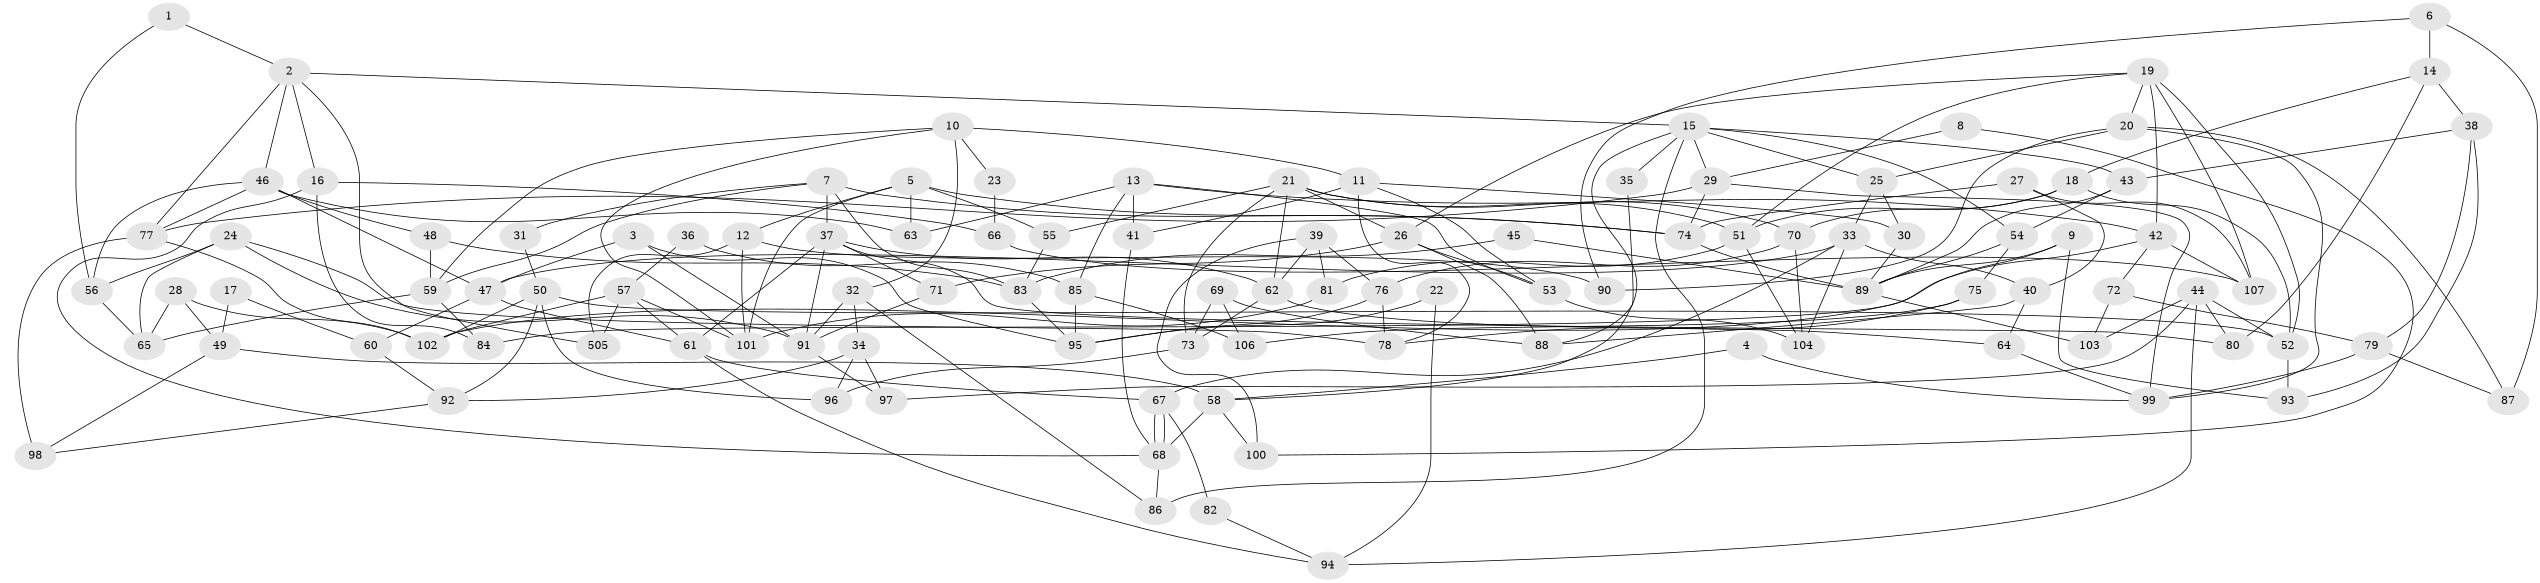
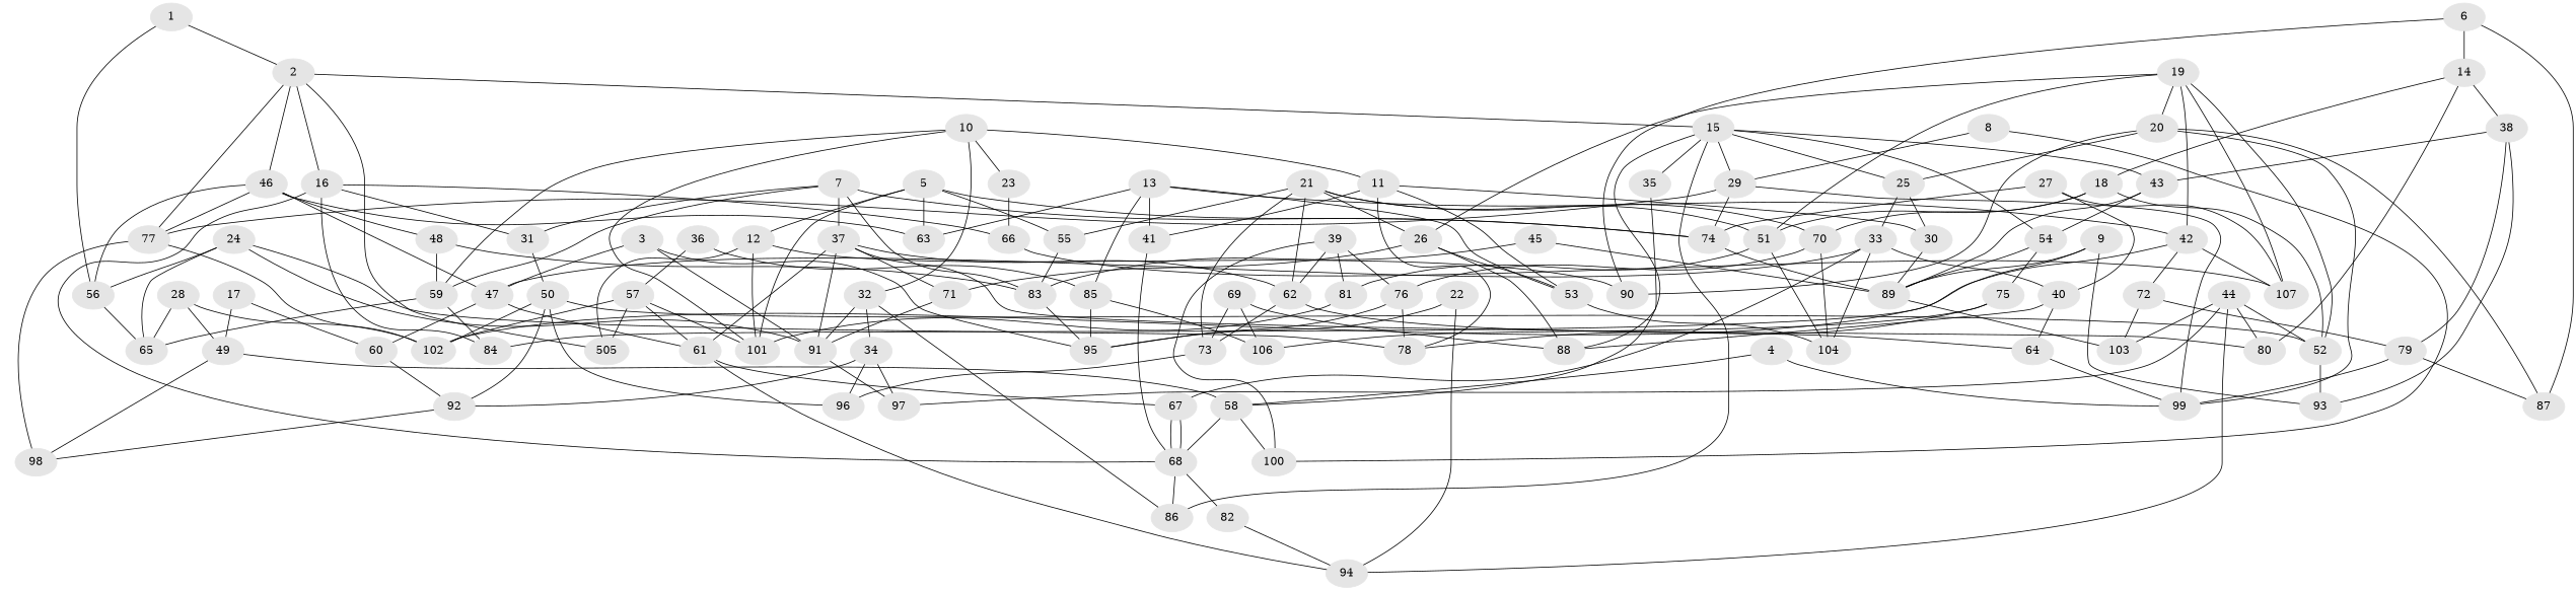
  graph {
    node [color=gray90 style=filled]
    1
    2
    56
    15
    16
    46
    77
    n8 [label=505]
    65
    58
    29
    25
    35
    43
    54
    86
    31
    84
    66
    68
    47
    63
    48
    102
    98
    3
    91
    95
    60
    61
    97
    4
    99
    100
    5
    12
    55
    74
    101
    90
    83
    89
    6
    14
    87
    18
    38
    80
    62
    73
    64
    7
    37
    59
    50
    71
    8
    9
    93
    103
    10
    11
    23
    32
    30
    41
    53
    78
    34
    104
    13
    42
    85
    107
    72
    106
    51
    52
    70
    79
    33
    88
    75
    82
    17
    49
    92
    81
    76
    19
    20
    26
    21
    96
    22
    94
    24
    40
    67
    27
    28
    36
    57
    39
    44
    45
    69
    1 -- 2
    1 -- 56
    2 -- 15
    2 -- 16
    2 -- 46
    2 -- 77
    2 -- n8
    56 -- 65
    15 -- 58
    15 -- 29
    15 -- 25
    15 -- 35
    15 -- 43
    15 -- 54
    15 -- 86
+   16 -- 31
    16 -- 84
    16 -- 66
    16 -- 68
    46 -- 56
    46 -- 77
    46 -- 47
    46 -- 63
    46 -- 48
    77 -- 102
    77 -- 98
    58 -- 68
    58 -- 100
    29 -- 77
    29 -- 99
    29 -- 74
    25 -- 30
    25 -- 33
    35 -- 88
    43 -- 54
    43 -- 89
    54 -- 89
    54 -- 75
    31 -- 50
    66 -- 107
    68 -- 86
-   67 -- 82
+   68 -- 82
    47 -- 60
    47 -- 61
    48 -- 83
    48 -- 59
    3 -- 47
    3 -- 91
    3 -- 95
    91 -- 97
    60 -- 92
    61 -- 94
    61 -- 67
    4 -- 58
    4 -- 99
    5 -- 63
    5 -- 12
    5 -- 55
    5 -- 74
    5 -- 101
    12 -- n8
    12 -- 101
    12 -- 90
    55 -- 83
    74 -- 89
    83 -- 95
    89 -- 103
    6 -- 90
    6 -- 14
    6 -- 87
    14 -- 18
    14 -- 38
    14 -- 80
    18 -- 51
    18 -- 52
    18 -- 70
    38 -- 43
    38 -- 93
    38 -- 79
    62 -- 73
    62 -- 64
    73 -- 96
    64 -- 99
    7 -- 31
    7 -- 74
    7 -- 83
    7 -- 37
    7 -- 59
    37 -- 91
    37 -- 61
    37 -- 80
    37 -- 62
    37 -- 71
    59 -- 65
    59 -- 84
    50 -- 102
    50 -- 52
    50 -- 92
    50 -- 96
    71 -- 91
    8 -- 29
    8 -- 100
    9 -- 84
    9 -- 89
    9 -- 93
    10 -- 101
    10 -- 59
    10 -- 11
    10 -- 23
    10 -- 32
    11 -- 30
    11 -- 41
    11 -- 53
    11 -- 78
    23 -- 66
    32 -- 86
    32 -- 91
    32 -- 34
    30 -- 89
    41 -- 68
    53 -- 104
    34 -- 97
    34 -- 92
    34 -- 96
    13 -- 63
    13 -- 41
    13 -- 53
    13 -- 42
    13 -- 85
    42 -- 102
    42 -- 107
    42 -- 72
    85 -- 95
    85 -- 106
    72 -- 103
    72 -- 79
    51 -- 104
    51 -- 81
    52 -- 93
    70 -- 104
    70 -- 76
    79 -- 99
    79 -- 87
    33 -- 47
    33 -- 104
    33 -- 40
    33 -- 67
    75 -- 78
    75 -- 106
    82 -- 94
    17 -- 60
    17 -- 49
    49 -- 58
    49 -- 98
    92 -- 98
    81 -- 101
    76 -- 95
    76 -- 78
    19 -- 42
    19 -- 107
    19 -- 51
    19 -- 52
    19 -- 20
    19 -- 26
    20 -- 25
    20 -- 99
    20 -- 90
    20 -- 87
    26 -- 71
    26 -- 53
    26 -- 88
    21 -- 55
    21 -- 62
    21 -- 73
    21 -- 51
    21 -- 70
    21 -- 26
    22 -- 95
    22 -- 94
    24 -- 56
    24 -- 65
    24 -- 91
    24 -- 78
    40 -- 64
    40 -- 88
    67 -- 68
    67 -- 68
    27 -- 74
    27 -- 107
    27 -- 40
    28 -- 65
    28 -- 102
    28 -- 49
    36 -- 85
    36 -- 57
    57 -- n8
    57 -- 102
    57 -- 61
    57 -- 101
    39 -- 100
    39 -- 62
    39 -- 81
    39 -- 76
    44 -- 97
    44 -- 80
    44 -- 103
    44 -- 52
    44 -- 94
    45 -- 83
    45 -- 89
    69 -- 73
    69 -- 106
    69 -- 88
  }
